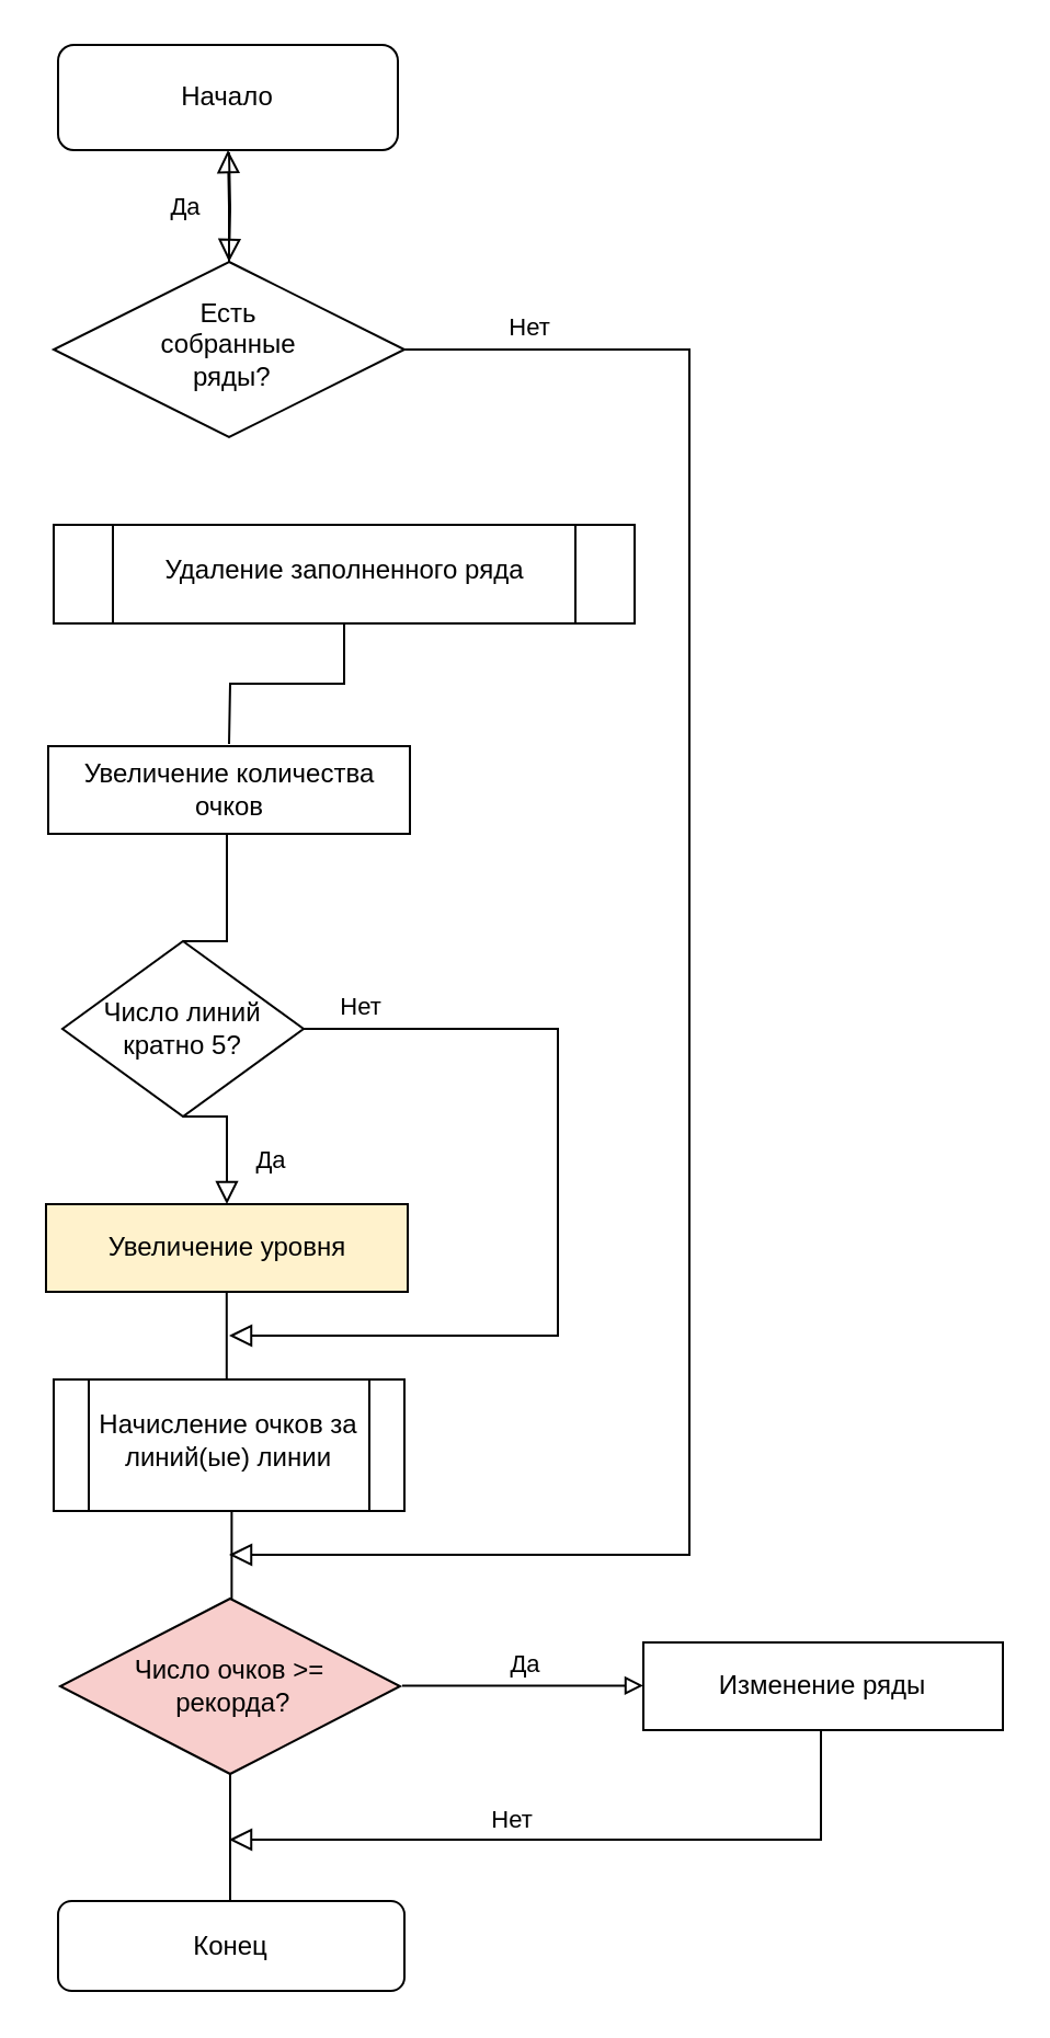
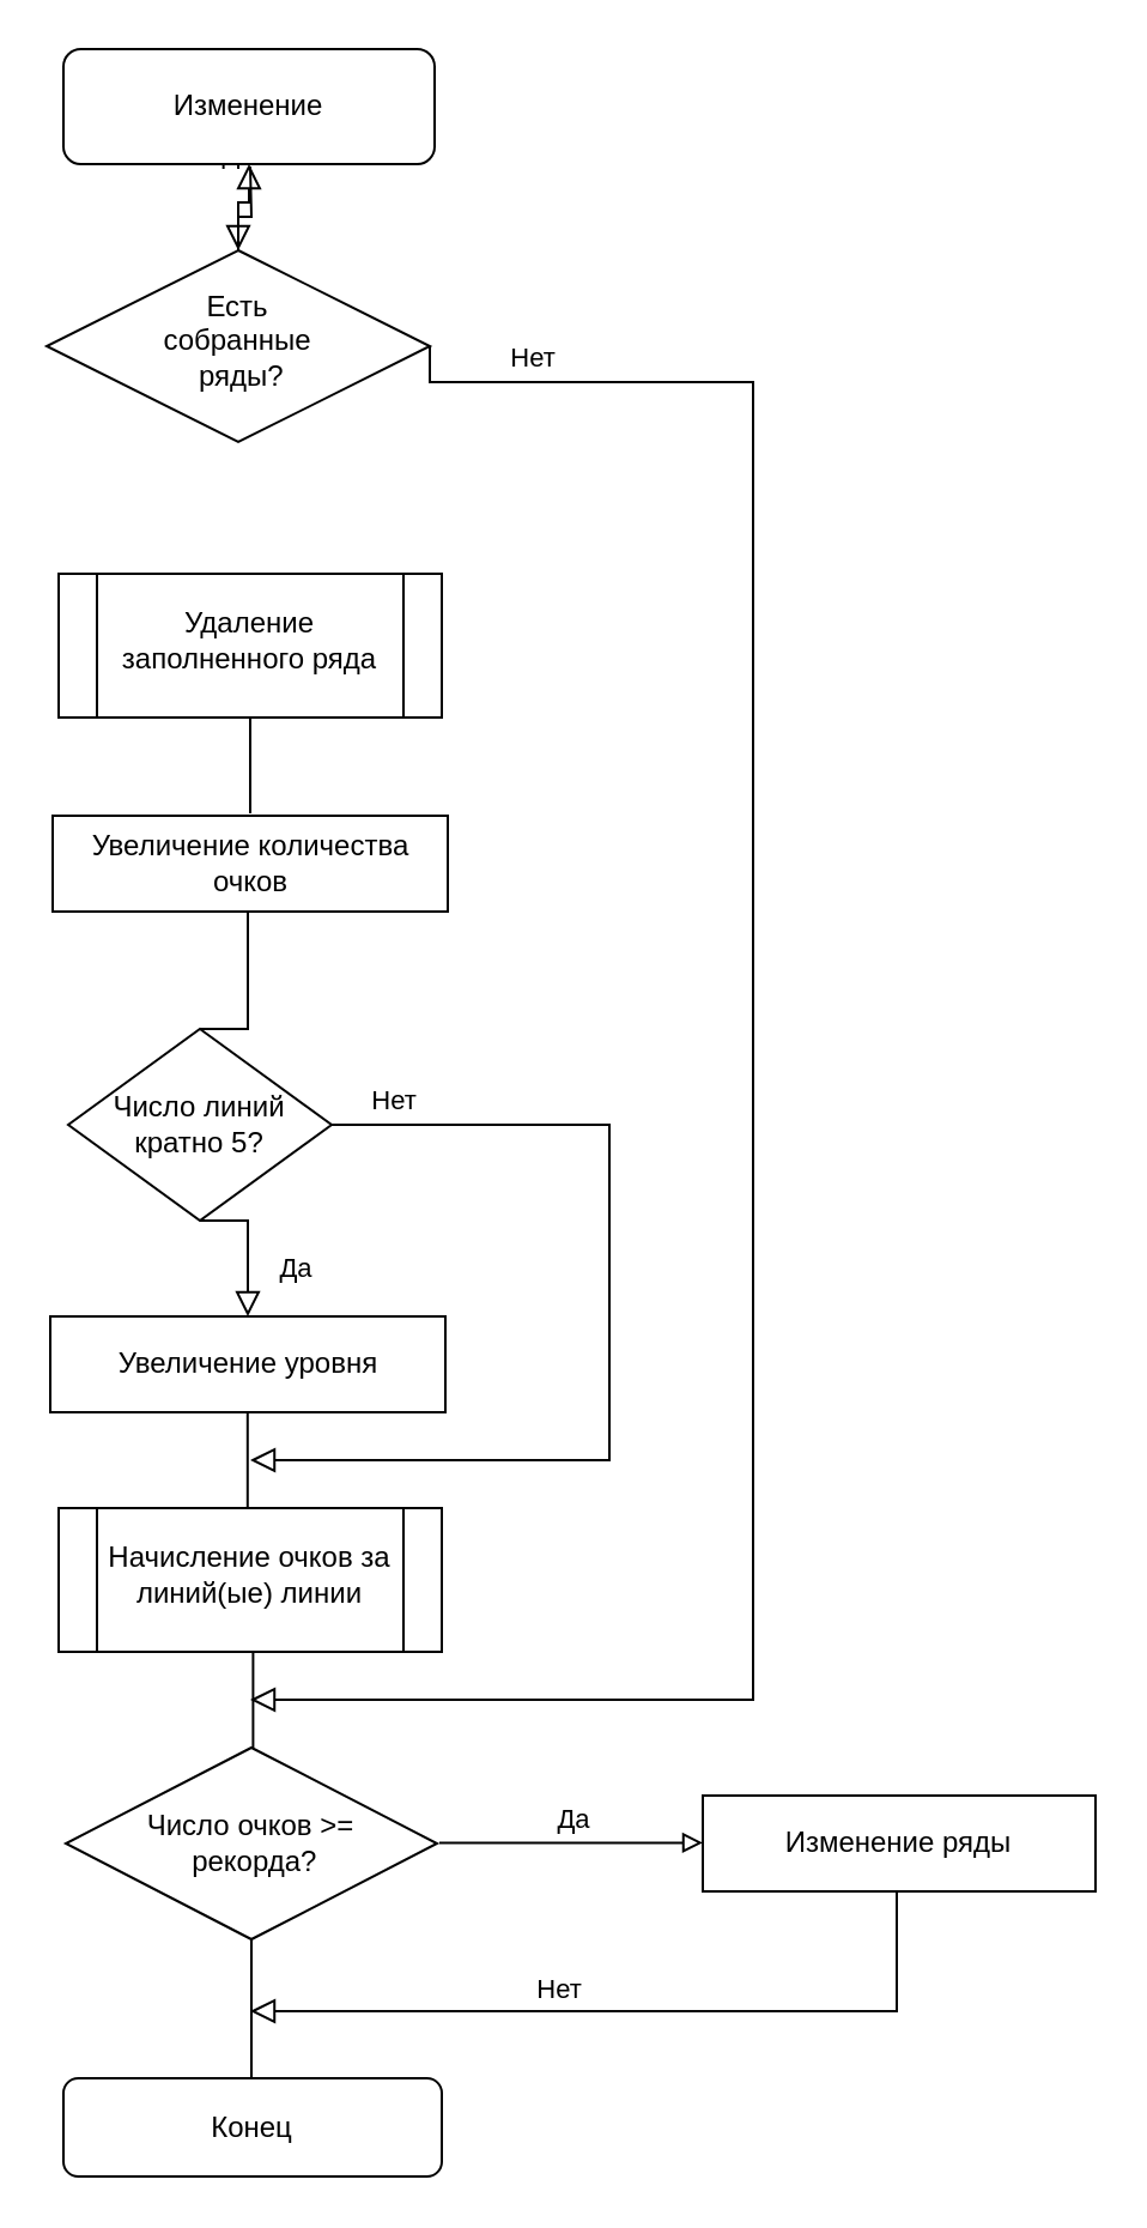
  <mxCell id="0" />
  <mxCell id="1" parent="0" />
  <mxCell id="2" value="" style="rounded=0;html=1;jettySize=auto;orthogonalLoop=1;fontSize=11;endArrow=block;endFill=0;endSize=8;strokeWidth=1;shadow=0;labelBackgroundColor=none;edgeStyle=orthogonalEdgeStyle;" parent="1" target="4" edge="1"><mxGeometry relative="1" as="geometry"><mxPoint x="104" y="69" as="sourcePoint" /></mxGeometry></mxCell>
  <mxCell id="3" value="Да" style="rounded=0;html=1;jettySize=auto;orthogonalLoop=1;fontSize=11;endArrow=block;endFill=0;endSize=8;strokeWidth=1;shadow=0;labelBackgroundColor=none;edgeStyle=orthogonalEdgeStyle;" parent="1" source="4" target="25" edge="1"><mxGeometry y="20" relative="1" as="geometry"><mxPoint as="offset" /></mxGeometry></mxCell>
- <mxCell id="4" value="Есть &lt;br&gt;собранные&lt;br&gt;&amp;nbsp;ряды?" style="rhombus;whiteSpace=wrap;html=1;shadow=0;fontFamily=Helvetica;fontSize=12;align=center;strokeWidth=1;spacing=6;spacingTop=-4;" parent="1" vertex="1"><mxGeometry x="24" y="119" width="160" height="80" as="geometry" /></mxCell>
+ <mxCell id="4" value="Есть &lt;br&gt;собранные&lt;br&gt;&amp;nbsp;ряды?" style="rhombus;whiteSpace=wrap;html=1;shadow=0;fontFamily=Helvetica;fontSize=12;align=center;strokeWidth=1;spacing=6;spacingTop=-4;" parent="1" vertex="1"><mxGeometry x="19" y="104" width="160" height="80" as="geometry" /></mxCell>
  <mxCell id="5" value="" style="rounded=0;html=1;jettySize=auto;orthogonalLoop=1;fontSize=11;endArrow=none;endFill=0;endSize=8;strokeWidth=1;shadow=0;labelBackgroundColor=none;edgeStyle=orthogonalEdgeStyle;" parent="1" source="7" edge="1"><mxGeometry x="0.333" y="20" relative="1" as="geometry"><mxPoint as="offset" /><mxPoint x="104" y="339" as="targetPoint" /></mxGeometry></mxCell>
  <mxCell id="6" value="Нет" style="edgeStyle=orthogonalEdgeStyle;rounded=0;html=1;jettySize=auto;orthogonalLoop=1;fontSize=11;endArrow=block;endFill=0;endSize=8;strokeWidth=1;shadow=0;labelBackgroundColor=none;exitX=1;exitY=0.5;exitDx=0;exitDy=0;" parent="1" source="4" edge="1"><mxGeometry x="-0.872" y="10" relative="1" as="geometry"><mxPoint as="offset" /><mxPoint x="104" y="709" as="targetPoint" /><Array as="points"><mxPoint x="314" y="159" /><mxPoint x="314" y="709" /></Array></mxGeometry></mxCell>
- <mxCell id="7" value="Удаление заполненного ряда" style="whiteSpace=wrap;html=1;shadow=0;fontFamily=Helvetica;fontSize=12;align=center;strokeWidth=1;spacing=6;spacingTop=-4;shape=process;backgroundOutline=1;" parent="1" vertex="1"><mxGeometry x="24" y="239" width="265" height="45" as="geometry" /></mxCell>
+ <mxCell id="7" value="Удаление заполненного ряда" style="whiteSpace=wrap;html=1;shadow=0;fontFamily=Helvetica;fontSize=12;align=center;strokeWidth=1;spacing=6;spacingTop=-4;shape=process;backgroundOutline=1;" parent="1" vertex="1"><mxGeometry x="24" y="239" width="160" height="60" as="geometry" /></mxCell>
  <mxCell id="8" value="Число линий &lt;br&gt;кратно 5?" style="rhombus;whiteSpace=wrap;html=1;" vertex="1" parent="1"><mxGeometry x="28" y="429" width="110" height="80" as="geometry" /></mxCell>
  <mxCell id="9" value="" style="rounded=0;html=1;jettySize=auto;orthogonalLoop=1;fontSize=11;endArrow=none;endFill=0;endSize=8;strokeWidth=1;shadow=0;labelBackgroundColor=none;edgeStyle=orthogonalEdgeStyle;exitX=0.476;exitY=1.004;exitDx=0;exitDy=0;entryX=0.5;entryY=0;entryDx=0;entryDy=0;exitPerimeter=0;" edge="1" parent="1" target="8"><mxGeometry x="0.333" y="20" relative="1" as="geometry"><mxPoint as="offset" /><mxPoint x="100.16" y="379.16" as="sourcePoint" /><mxPoint x="108" y="369" as="targetPoint" /><Array as="points"><mxPoint x="103" y="379" /></Array></mxGeometry></mxCell>
  <mxCell id="10" style="edgeStyle=orthogonalEdgeStyle;rounded=0;orthogonalLoop=1;jettySize=auto;html=1;strokeColor=default;endArrow=block;endFill=0;" edge="1" parent="1"><mxGeometry relative="1" as="geometry"><mxPoint x="183" y="768.7" as="sourcePoint" /><mxPoint x="293" y="768.7" as="targetPoint" /><Array as="points"><mxPoint x="203" y="768.7" /><mxPoint x="203" y="768.7" /></Array></mxGeometry></mxCell>
  <mxCell id="11" value="Да" style="edgeLabel;html=1;align=center;verticalAlign=middle;resizable=0;points=[];" vertex="1" connectable="0" parent="10"><mxGeometry x="0.009" y="-4" relative="1" as="geometry"><mxPoint y="-14" as="offset" /></mxGeometry></mxCell>
  <mxCell id="12" value="Да" style="rounded=0;html=1;jettySize=auto;orthogonalLoop=1;fontSize=11;endArrow=block;endFill=0;endSize=8;strokeWidth=1;shadow=0;labelBackgroundColor=none;edgeStyle=orthogonalEdgeStyle;entryX=0.5;entryY=0;entryDx=0;entryDy=0;exitX=0.5;exitY=1;exitDx=0;exitDy=0;" edge="1" parent="1" source="8"><mxGeometry x="0.333" y="20" relative="1" as="geometry"><mxPoint as="offset" /><mxPoint x="109" y="509" as="sourcePoint" /><mxPoint x="103" y="549" as="targetPoint" /><Array as="points"><mxPoint x="103" y="519" /><mxPoint x="103" y="519" /></Array></mxGeometry></mxCell>
  <mxCell id="13" value="Начисление очков за линий(ые) линии" style="whiteSpace=wrap;html=1;shadow=0;fontFamily=Helvetica;fontSize=12;align=center;strokeWidth=1;spacing=6;spacingTop=-4;shape=process;backgroundOutline=1;" vertex="1" parent="1"><mxGeometry x="24" y="629" width="160" height="60" as="geometry" /></mxCell>
- <mxCell id="14" value="Число очков &amp;gt;=&lt;br&gt;&amp;nbsp;рекорда?" style="rhombus;whiteSpace=wrap;html=1;fillColor=#f8cecc;" vertex="1" parent="1"><mxGeometry x="27" y="729" width="155" height="80" as="geometry" /></mxCell>
+ <mxCell id="14" value="Число очков &amp;gt;=&lt;br&gt;&amp;nbsp;рекорда?" style="rhombus;whiteSpace=wrap;html=1;" vertex="1" parent="1"><mxGeometry x="27" y="729" width="155" height="80" as="geometry" /></mxCell>
  <mxCell id="15" value="" style="html=1;jettySize=auto;orthogonalLoop=1;fontSize=11;endArrow=none;endFill=0;strokeWidth=1;shadow=0;labelBackgroundColor=none;edgeStyle=orthogonalEdgeStyle;entryX=0.5;entryY=0;entryDx=0;entryDy=0;exitX=0.5;exitY=1;exitDx=0;exitDy=0;strokeColor=default;rounded=0;" edge="1" parent="1"><mxGeometry x="0.333" y="20" relative="1" as="geometry"><mxPoint as="offset" /><mxPoint x="102.9" y="589" as="sourcePoint" /><mxPoint x="102.9" y="629" as="targetPoint" /><Array as="points"><mxPoint x="102.9" y="599" /><mxPoint x="102.9" y="599" /></Array></mxGeometry></mxCell>
  <mxCell id="16" value="" style="html=1;jettySize=auto;orthogonalLoop=1;fontSize=11;endArrow=none;endFill=0;strokeWidth=1;shadow=0;labelBackgroundColor=none;edgeStyle=orthogonalEdgeStyle;entryX=0.5;entryY=0;entryDx=0;entryDy=0;exitX=0.5;exitY=1;exitDx=0;exitDy=0;strokeColor=default;rounded=0;" edge="1" parent="1"><mxGeometry x="0.333" y="20" relative="1" as="geometry"><mxPoint as="offset" /><mxPoint x="105.2" y="689" as="sourcePoint" /><mxPoint x="105.2" y="729" as="targetPoint" /><Array as="points"><mxPoint x="105.2" y="699" /><mxPoint x="105.2" y="699" /></Array></mxGeometry></mxCell>
  <mxCell id="17" value="Нет" style="edgeStyle=orthogonalEdgeStyle;rounded=0;html=1;jettySize=auto;orthogonalLoop=1;fontSize=11;endArrow=block;endFill=0;endSize=8;strokeWidth=1;shadow=0;labelBackgroundColor=none;exitX=1;exitY=0.5;exitDx=0;exitDy=0;" edge="1" parent="1" source="8"><mxGeometry x="-0.872" y="10" relative="1" as="geometry"><mxPoint as="offset" /><mxPoint x="194" y="279" as="sourcePoint" /><mxPoint x="104" y="609" as="targetPoint" /><Array as="points"><mxPoint x="254" y="469" /><mxPoint x="254" y="609" /><mxPoint x="114" y="609" /></Array></mxGeometry></mxCell>
  <mxCell id="18" value="" style="edgeStyle=orthogonalEdgeStyle;rounded=0;html=1;jettySize=auto;orthogonalLoop=1;fontSize=11;endArrow=block;endFill=0;endSize=8;strokeWidth=1;shadow=0;labelBackgroundColor=none;exitX=0.5;exitY=1;exitDx=0;exitDy=0;" edge="1" parent="1"><mxGeometry x="-0.872" y="10" relative="1" as="geometry"><mxPoint as="offset" /><mxPoint x="374" y="789" as="sourcePoint" /><mxPoint x="104" y="839" as="targetPoint" /><Array as="points"><mxPoint x="374" y="839" /></Array></mxGeometry></mxCell>
  <mxCell id="19" value="Нет" style="edgeLabel;html=1;align=center;verticalAlign=middle;resizable=0;points=[];" vertex="1" connectable="0" parent="18"><mxGeometry x="0.201" relative="1" as="geometry"><mxPoint y="-10" as="offset" /></mxGeometry></mxCell>
  <mxCell id="20" value="" style="html=1;jettySize=auto;orthogonalLoop=1;fontSize=11;endArrow=none;endFill=0;strokeWidth=1;shadow=0;labelBackgroundColor=none;edgeStyle=orthogonalEdgeStyle;entryX=0.5;entryY=0;entryDx=0;entryDy=0;exitX=0.5;exitY=1;exitDx=0;exitDy=0;strokeColor=default;rounded=0;" edge="1" parent="1" source="14"><mxGeometry x="0.333" y="20" relative="1" as="geometry"><mxPoint as="offset" /><mxPoint x="115.2" y="699" as="sourcePoint" /><mxPoint x="102" y="869" as="targetPoint" /><Array as="points"><mxPoint x="104" y="869" /></Array></mxGeometry></mxCell>
  <mxCell id="21" value="Изменение ряды" style="rounded=0;whiteSpace=wrap;html=1;" vertex="1" parent="1"><mxGeometry x="293" y="749" width="164" height="40" as="geometry" /></mxCell>
  <mxCell id="22" value="Конец" style="rounded=1;whiteSpace=wrap;html=1;" vertex="1" parent="1"><mxGeometry x="26" y="867" width="158" height="41" as="geometry" /></mxCell>
- <mxCell id="23" value="Увеличение уровня" style="rounded=0;whiteSpace=wrap;html=1;fillColor=#fff2cc;" vertex="1" parent="1"><mxGeometry x="20.5" y="549" width="165" height="40" as="geometry" /></mxCell>
+ <mxCell id="23" value="Увеличение уровня" style="rounded=0;whiteSpace=wrap;html=1;" vertex="1" parent="1"><mxGeometry x="20.5" y="549" width="165" height="40" as="geometry" /></mxCell>
  <mxCell id="24" value="Увеличение количества очков" style="rounded=0;whiteSpace=wrap;html=1;" vertex="1" parent="1"><mxGeometry x="21.5" y="340" width="165" height="40" as="geometry" /></mxCell>
- <mxCell id="25" value="Начало" style="rounded=1;whiteSpace=wrap;html=1;" vertex="1" parent="1"><mxGeometry x="26" y="20" width="155" height="48" as="geometry" /></mxCell>
+ <mxCell id="25" value="Изменение" style="rounded=1;whiteSpace=wrap;html=1;" vertex="1" parent="1"><mxGeometry x="26" y="20" width="155" height="48" as="geometry" /></mxCell>
